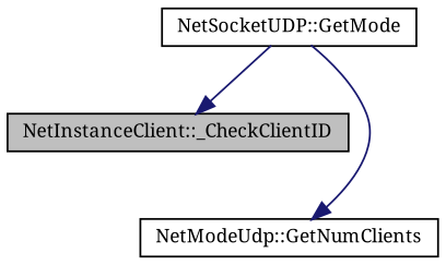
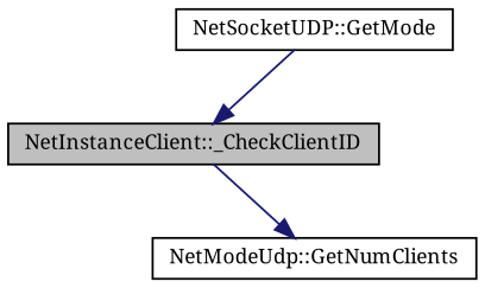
  digraph {
    fontname="Noto Serif"
    rankdir=TB
    node [color=black fillcolor=white fontname="Noto Serif" fontsize=10 shape=record style=filled]
    edge [color=midnightblue fontname="Noto Serif" fontsize=10 labelfontname=FreeSans labelfontsize=10 style=solid]
    n1 [fillcolor=grey75 fontcolor=black height=0.2 label="NetInstanceClient::_CheckClientID" width=0.4]
    n2 [height=0.2 label="NetModeUdp::GetNumClients" width=0.4]
    n3 [height=0.2 label="NetSocketUDP::GetMode" width=0.4]
-   n3 -> n2
+   n1 -> n2
    n3 -> n1
  }
